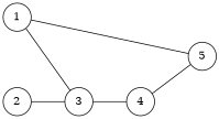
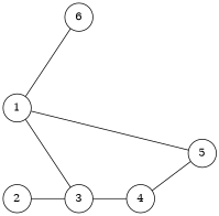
  graph {
    nodesep=0.9
    rankdir=LR
    ranksep=0.6
    node [shape=circle]
    edge [arrowsize=10]
    1
+   6
    5
    3
    2
    4
+   1 -- 6
    1 -- 5
    1 -- 3
    3 -- 4
    2 -- 3
    4 -- 5
  }
